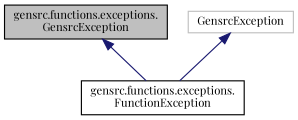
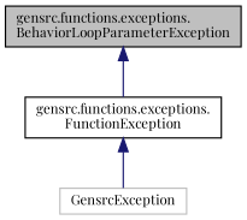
  digraph {
    fontname="Playfair Display"
    node [color=black fillcolor=white fontname="Playfair Display" fontsize=10 shape=record style=filled]
    edge [color=midnightblue dir=back fontname="Playfair Display" fontsize=10 labelfontname=Helvetica labelfontsize=10 style=solid]
-   n1 [fillcolor=grey75 fontcolor=black height=0.2 label="gensrc.functions.exceptions.\lGensrcException" width=0.4]
+   n1 [fillcolor=grey75 fontcolor=black height=0.2 label="gensrc.functions.exceptions.\lBehaviorLoopParameterException" width=0.4]
    n2 [height=0.2 label="gensrc.functions.exceptions.\lFunctionException" width=0.4]
    n3 [color=grey75 height=0.2 label=GensrcException width=0.4]
    n1 -> n2
-   n3 -> n2
+   n2 -> n3
  }
